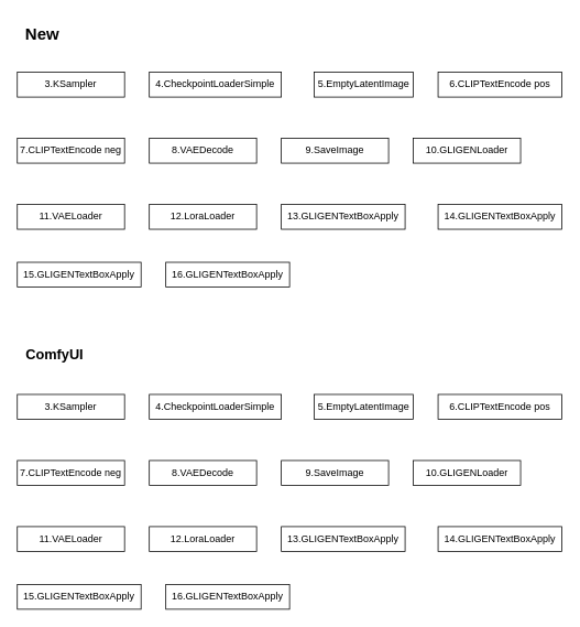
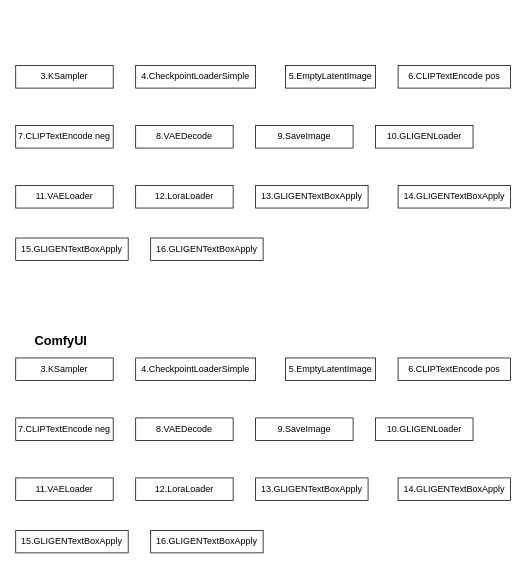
  <mxCell id="0" />
  <mxCell id="1" parent="0" />
- <mxCell id="2" value="New" style="text;html=1;align=center;verticalAlign=middle;resizable=0;points=[];autosize=1;strokeColor=none;fillColor=none;fontStyle=1;fontSize=20;" vertex="1" parent="1"><mxGeometry x="20" y="20" width="60" height="40" as="geometry" /></mxCell>
  <mxCell id="3" value="3.KSampler" style="whiteSpace=wrap;html=1;" vertex="1" parent="1"><mxGeometry x="20" y="87" width="130" height="30" as="geometry" /></mxCell>
  <mxCell id="4" value="4.CheckpointLoaderSimple" style="whiteSpace=wrap;html=1;" vertex="1" parent="1"><mxGeometry x="180" y="87" width="160" height="30" as="geometry" /></mxCell>
  <mxCell id="5" value="5.EmptyLatentImage" style="whiteSpace=wrap;html=1;" vertex="1" parent="1"><mxGeometry x="380" y="87" width="120" height="30" as="geometry" /></mxCell>
  <mxCell id="6" value="6.CLIPTextEncode pos" style="whiteSpace=wrap;html=1;" vertex="1" parent="1"><mxGeometry x="530" y="87" width="150" height="30" as="geometry" /></mxCell>
  <mxCell id="7" value="7.CLIPTextEncode neg" style="whiteSpace=wrap;html=1;" vertex="1" parent="1"><mxGeometry x="20" y="167" width="130" height="30" as="geometry" /></mxCell>
  <mxCell id="8" value="8.VAEDecode" style="whiteSpace=wrap;html=1;" vertex="1" parent="1"><mxGeometry x="180" y="167" width="130" height="30" as="geometry" /></mxCell>
  <mxCell id="9" value="9.SaveImage" style="whiteSpace=wrap;html=1;" vertex="1" parent="1"><mxGeometry x="340" y="167" width="130" height="30" as="geometry" /></mxCell>
  <mxCell id="10" value="10.GLIGENLoader" style="whiteSpace=wrap;html=1;" vertex="1" parent="1"><mxGeometry x="500" y="167" width="130" height="30" as="geometry" /></mxCell>
  <mxCell id="11" value="11.VAELoader" style="whiteSpace=wrap;html=1;" vertex="1" parent="1"><mxGeometry x="20" y="247" width="130" height="30" as="geometry" /></mxCell>
  <mxCell id="12" value="12.LoraLoader" style="whiteSpace=wrap;html=1;" vertex="1" parent="1"><mxGeometry x="180" y="247" width="130" height="30" as="geometry" /></mxCell>
  <mxCell id="13" value="13.GLIGENTextBoxApply" style="whiteSpace=wrap;html=1;" vertex="1" parent="1"><mxGeometry x="340" y="247" width="150" height="30" as="geometry" /></mxCell>
  <mxCell id="14" value="14&lt;span style=&quot;background-color: initial;&quot;&gt;.GLIGENTextBoxApply&lt;/span&gt;" style="whiteSpace=wrap;html=1;" vertex="1" parent="1"><mxGeometry x="530" y="247" width="150" height="30" as="geometry" /></mxCell>
  <mxCell id="15" value="15&lt;span style=&quot;background-color: initial;&quot;&gt;.GLIGENTextBoxApply&lt;/span&gt;" style="whiteSpace=wrap;html=1;" vertex="1" parent="1"><mxGeometry x="20" y="317" width="150" height="30" as="geometry" /></mxCell>
  <mxCell id="16" value="16&lt;span style=&quot;background-color: initial;&quot;&gt;.GLIGENTextBoxApply&lt;/span&gt;" style="whiteSpace=wrap;html=1;" vertex="1" parent="1"><mxGeometry x="200" y="317" width="150" height="30" as="geometry" /></mxCell>
  <mxCell id="17" value="3.KSampler" style="whiteSpace=wrap;html=1;" vertex="1" parent="1"><mxGeometry x="20" y="477" width="130" height="30" as="geometry" /></mxCell>
  <mxCell id="18" value="4.CheckpointLoaderSimple" style="whiteSpace=wrap;html=1;" vertex="1" parent="1"><mxGeometry x="180" y="477" width="160" height="30" as="geometry" /></mxCell>
  <mxCell id="19" value="5.EmptyLatentImage" style="whiteSpace=wrap;html=1;" vertex="1" parent="1"><mxGeometry x="380" y="477" width="120" height="30" as="geometry" /></mxCell>
  <mxCell id="20" value="6.CLIPTextEncode pos" style="whiteSpace=wrap;html=1;" vertex="1" parent="1"><mxGeometry x="530" y="477" width="150" height="30" as="geometry" /></mxCell>
  <mxCell id="21" value="7.CLIPTextEncode neg" style="whiteSpace=wrap;html=1;" vertex="1" parent="1"><mxGeometry x="20" y="557" width="130" height="30" as="geometry" /></mxCell>
  <mxCell id="22" value="8.VAEDecode" style="whiteSpace=wrap;html=1;" vertex="1" parent="1"><mxGeometry x="180" y="557" width="130" height="30" as="geometry" /></mxCell>
  <mxCell id="23" value="9.SaveImage" style="whiteSpace=wrap;html=1;" vertex="1" parent="1"><mxGeometry x="340" y="557" width="130" height="30" as="geometry" /></mxCell>
  <mxCell id="24" value="10.GLIGENLoader" style="whiteSpace=wrap;html=1;" vertex="1" parent="1"><mxGeometry x="500" y="557" width="130" height="30" as="geometry" /></mxCell>
  <mxCell id="25" value="11.VAELoader" style="whiteSpace=wrap;html=1;" vertex="1" parent="1"><mxGeometry x="20" y="637" width="130" height="30" as="geometry" /></mxCell>
  <mxCell id="26" value="12.LoraLoader" style="whiteSpace=wrap;html=1;" vertex="1" parent="1"><mxGeometry x="180" y="637" width="130" height="30" as="geometry" /></mxCell>
  <mxCell id="27" value="13.GLIGENTextBoxApply" style="whiteSpace=wrap;html=1;" vertex="1" parent="1"><mxGeometry x="340" y="637" width="150" height="30" as="geometry" /></mxCell>
  <mxCell id="28" value="14&lt;span style=&quot;background-color: initial;&quot;&gt;.GLIGENTextBoxApply&lt;/span&gt;" style="whiteSpace=wrap;html=1;" vertex="1" parent="1"><mxGeometry x="530" y="637" width="150" height="30" as="geometry" /></mxCell>
  <mxCell id="29" value="15&lt;span style=&quot;background-color: initial;&quot;&gt;.GLIGENTextBoxApply&lt;/span&gt;" style="whiteSpace=wrap;html=1;" vertex="1" parent="1"><mxGeometry x="20" y="707" width="150" height="30" as="geometry" /></mxCell>
  <mxCell id="30" value="16&lt;span style=&quot;background-color: initial;&quot;&gt;.GLIGENTextBoxApply&lt;/span&gt;" style="whiteSpace=wrap;html=1;" vertex="1" parent="1"><mxGeometry x="200" y="707" width="150" height="30" as="geometry" /></mxCell>
- <mxCell id="31" value="ComfyUI" style="text;html=1;align=center;verticalAlign=middle;resizable=0;points=[];autosize=1;strokeColor=none;fillColor=none;fontStyle=1;fontSize=17;" vertex="1" parent="1"><mxGeometry x="20" y="415" width="90" height="30" as="geometry" /></mxCell>
+ <mxCell id="31" value="ComfyUI" style="text;html=1;align=center;verticalAlign=middle;resizable=0;points=[];autosize=1;strokeColor=none;fillColor=none;fontStyle=1;fontSize=17;" vertex="1" parent="1"><mxGeometry x="35" y="440" width="90" height="30" as="geometry" /></mxCell>
